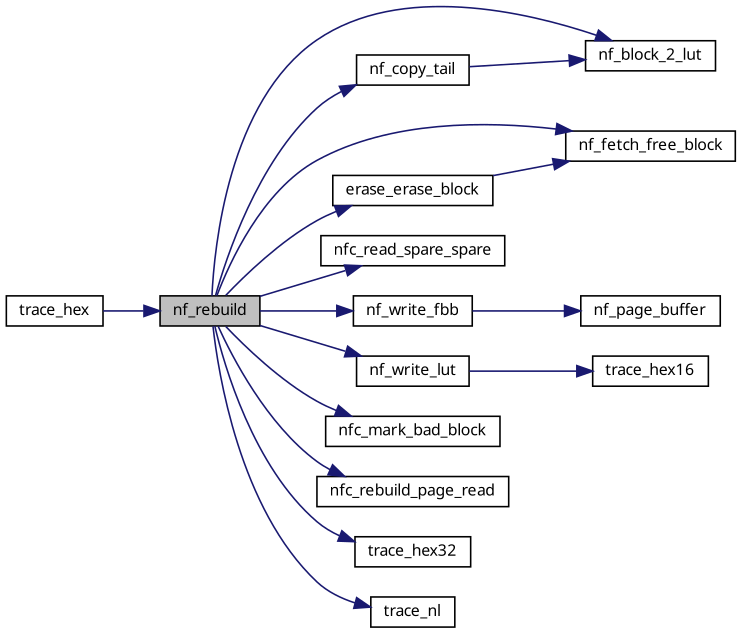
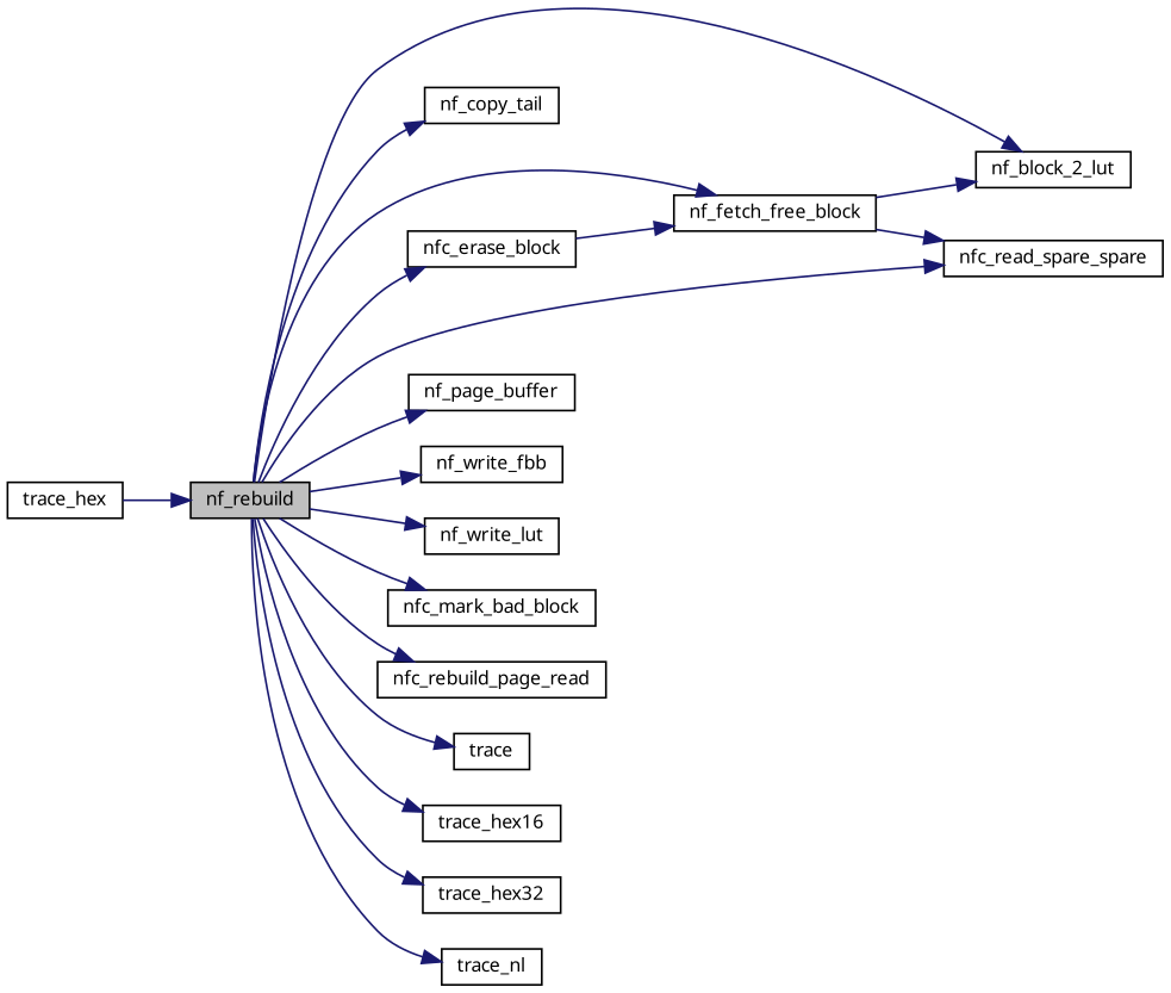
  digraph {
    rankdir=LR
    node [color=black fillcolor=white fontname="FreeSans.ttf" fontsize=10 shape=record style=filled]
    edge [color=midnightblue fontname="FreeSans.ttf" fontsize=10 labelfontname="FreeSans.ttf" labelfontsize=10 style=solid]
    n1 [fillcolor=grey75 fontcolor=black height=0.2 label=nf_rebuild width=0.4]
    n2 [height=0.2 label=nf_block_2_lut width=0.4]
    n3 [height=0.2 label=nf_copy_tail width=0.4]
    n4 [height=0.2 label=nf_fetch_free_block width=0.4]
-   n5 [height=0.2 label=erase_erase_block width=0.4]
+   n5 [height=0.2 label=nfc_erase_block width=0.4]
    n6 [height=0.2 label=nfc_read_spare_spare width=0.4]
    n7 [height=0.2 label=nf_page_buffer width=0.4]
    n8 [height=0.2 label=nf_write_fbb width=0.4]
    n9 [height=0.2 label=nf_write_lut width=0.4]
    n10 [height=0.2 label=nfc_mark_bad_block width=0.4]
    n11 [height=0.2 label=nfc_rebuild_page_read width=0.4]
+   n12 [height=0.2 label=trace width=0.4]
    n13 [height=0.2 label=trace_hex16 width=0.4]
    n14 [height=0.2 label=trace_hex32 width=0.4]
    n15 [height=0.2 label=trace_nl width=0.4]
    n16 [height=0.2 label=trace_hex width=0.4]
    n1 -> n2
    n1 -> n3
    n1 -> n4
    n1 -> n5
    n1 -> n6
-   n8 -> n7
+   n1 -> n7
    n1 -> n8
    n1 -> n9
    n1 -> n10
    n1 -> n11
-   n9 -> n13
+   n1 -> n12
+   n1 -> n13
    n1 -> n14
    n1 -> n15
-   n3 -> n2
+   n4 -> n2
+   n4 -> n6
    n5 -> n4
    n16 -> n1
  }
